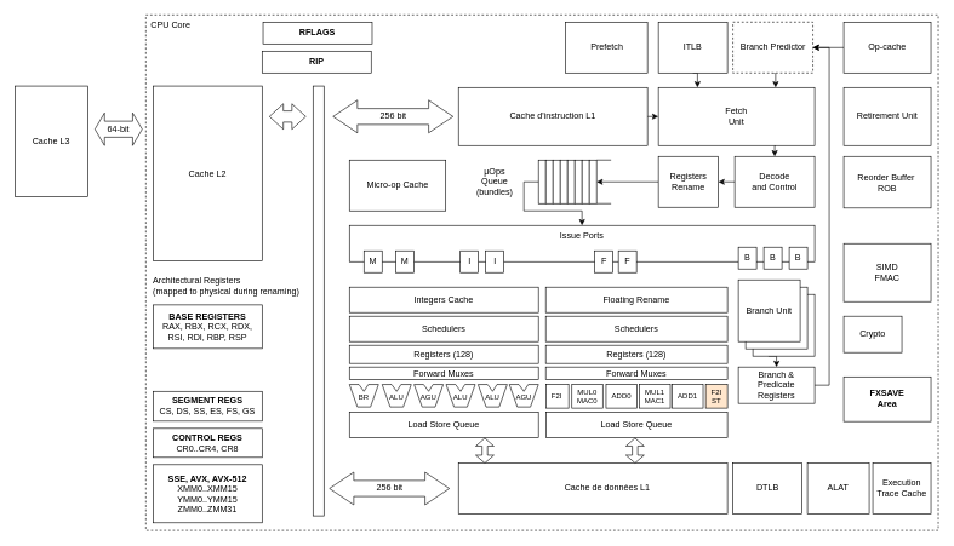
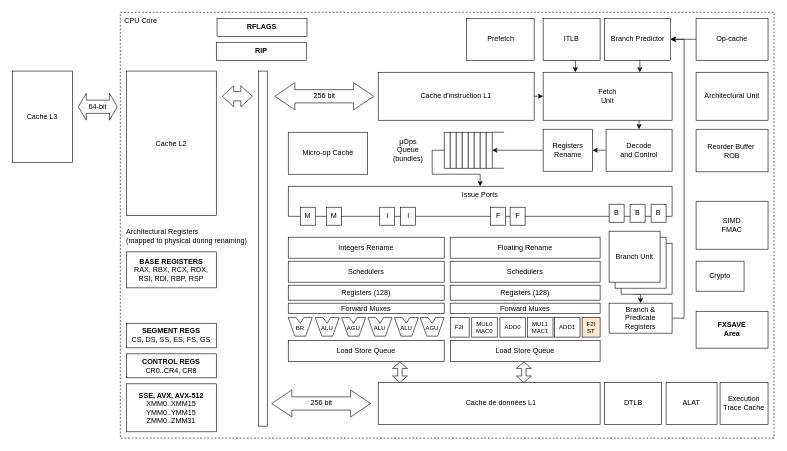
  <mxCell id="0" />
  <mxCell id="1" parent="0" />
  <mxCell id="2" value="CPU Core" style="rounded=0;whiteSpace=wrap;html=1;fillColor=none;dashed=1;align=left;verticalAlign=top;spacingLeft=5;" parent="1" vertex="1"><mxGeometry x="200" y="20" width="1090" height="710" as="geometry" /></mxCell>
  <mxCell id="3" style="edgeStyle=orthogonalEdgeStyle;rounded=0;orthogonalLoop=1;jettySize=auto;html=1;exitX=0.25;exitY=1;exitDx=0;exitDy=0;entryX=0.5;entryY=0;entryDx=0;entryDy=0;" parent="1" source="4" target="30" edge="1"><mxGeometry relative="1" as="geometry" /></mxCell>
  <mxCell id="4" value="Branch Unit" style="rounded=0;whiteSpace=wrap;html=1;" parent="1" vertex="1"><mxGeometry x="1035" y="405" width="85" height="85" as="geometry" /></mxCell>
  <mxCell id="5" value="Branch Unit" style="rounded=0;whiteSpace=wrap;html=1;" parent="1" vertex="1"><mxGeometry x="1025" y="395" width="85" height="85" as="geometry" /></mxCell>
  <mxCell id="6" value="&lt;b&gt;BASE REGISTERS&lt;/b&gt;&lt;br&gt;RAX, RBX, RCX, RDX, &lt;br&gt;RSI, RDI, RBP, RSP" style="rounded=0;whiteSpace=wrap;html=1;" parent="1" vertex="1"><mxGeometry x="210" y="419.5" width="150" height="60" as="geometry" /></mxCell>
  <mxCell id="7" value="&lt;b&gt;SEGMENT REGS&lt;/b&gt;&lt;br&gt;CS, DS, SS, ES, FS, GS" style="rounded=0;whiteSpace=wrap;html=1;" parent="1" vertex="1"><mxGeometry x="210" y="538.5" width="150" height="41" as="geometry" /></mxCell>
  <mxCell id="8" value="&lt;b&gt;CONTROL REGS&lt;/b&gt;&lt;br&gt;CR0..CR4, CR8" style="rounded=0;whiteSpace=wrap;html=1;" parent="1" vertex="1"><mxGeometry x="210" y="589.5" width="150" height="40" as="geometry" /></mxCell>
  <mxCell id="9" value="&lt;b&gt;RIP&lt;br&gt;&lt;/b&gt;" style="rounded=0;whiteSpace=wrap;html=1;" parent="1" vertex="1"><mxGeometry x="360" y="70" width="150" height="30" as="geometry" /></mxCell>
  <mxCell id="10" value="&lt;b&gt;RFLAGS&lt;br&gt;&lt;/b&gt;" style="rounded=0;whiteSpace=wrap;html=1;" parent="1" vertex="1"><mxGeometry x="361.25" y="30" width="150" height="30" as="geometry" /></mxCell>
  <mxCell id="11" value="256 bit" style="shape=doubleArrow;whiteSpace=wrap;html=1;arrowWidth=0.49;arrowSize=0.203;" parent="1" vertex="1"><mxGeometry x="457.5" y="137.5" width="165" height="45" as="geometry" /></mxCell>
  <mxCell id="12" style="edgeStyle=orthogonalEdgeStyle;rounded=0;orthogonalLoop=1;jettySize=auto;html=1;exitX=1;exitY=0.5;exitDx=0;exitDy=0;entryX=0;entryY=0.5;entryDx=0;entryDy=0;" parent="1" source="13" target="18" edge="1"><mxGeometry relative="1" as="geometry" /></mxCell>
  <mxCell id="13" value="Cache d'instruction L1" style="rounded=0;whiteSpace=wrap;html=1;" parent="1" vertex="1"><mxGeometry x="630" y="120" width="260" height="80" as="geometry" /></mxCell>
  <mxCell id="14" value="Cache L2" style="rounded=0;whiteSpace=wrap;html=1;" parent="1" vertex="1"><mxGeometry x="210" y="118" width="150" height="241" as="geometry" /></mxCell>
  <mxCell id="15" value="&lt;blockquote style=&quot;margin: 0 0 0 40px; border: none; padding: 0px;&quot;&gt;Cache de données L1&lt;/blockquote&gt;" style="rounded=0;whiteSpace=wrap;html=1;" parent="1" vertex="1"><mxGeometry x="630" y="637.28" width="370" height="70" as="geometry" /></mxCell>
  <mxCell id="16" value="ALAT" style="rounded=0;whiteSpace=wrap;html=1;" parent="1" vertex="1"><mxGeometry x="1110" y="637.28" width="85" height="70" as="geometry" /></mxCell>
  <mxCell id="17" style="edgeStyle=orthogonalEdgeStyle;rounded=0;orthogonalLoop=1;jettySize=auto;html=1;exitX=0.75;exitY=1;exitDx=0;exitDy=0;entryX=0.5;entryY=0;entryDx=0;entryDy=0;" parent="1" source="18" target="28" edge="1"><mxGeometry relative="1" as="geometry" /></mxCell>
  <mxCell id="18" value="Fetch&lt;br&gt;Unit" style="rounded=0;whiteSpace=wrap;html=1;" parent="1" vertex="1"><mxGeometry x="905" y="120" width="215" height="80" as="geometry" /></mxCell>
  <mxCell id="19" style="edgeStyle=orthogonalEdgeStyle;rounded=0;orthogonalLoop=1;jettySize=auto;html=1;exitX=0.5;exitY=1;exitDx=0;exitDy=0;entryX=0.75;entryY=0;entryDx=0;entryDy=0;" parent="1" source="20" target="18" edge="1"><mxGeometry relative="1" as="geometry" /></mxCell>
- <mxCell id="20" value="Branch Predictor" style="rounded=0;whiteSpace=wrap;html=1;dashed=1;" parent="1" vertex="1"><mxGeometry x="1007.5" y="30" width="110" height="70" as="geometry" /></mxCell>
+ <mxCell id="20" value="Branch Predictor" style="rounded=0;whiteSpace=wrap;html=1;" parent="1" vertex="1"><mxGeometry x="1007.5" y="30" width="110" height="70" as="geometry" /></mxCell>
  <mxCell id="21" value="Cache L3" style="rounded=0;whiteSpace=wrap;html=1;" parent="1" vertex="1"><mxGeometry x="20" y="118" width="100" height="152.5" as="geometry" /></mxCell>
  <mxCell id="22" value="Branch Unit" style="rounded=0;whiteSpace=wrap;html=1;" parent="1" vertex="1"><mxGeometry x="1015" y="385" width="85" height="85" as="geometry" /></mxCell>
  <mxCell id="23" value="Issue Ports" style="rounded=0;whiteSpace=wrap;html=1;verticalAlign=top;" parent="1" vertex="1"><mxGeometry x="480" y="310" width="640" height="50" as="geometry" /></mxCell>
  <mxCell id="24" style="edgeStyle=orthogonalEdgeStyle;rounded=0;orthogonalLoop=1;jettySize=auto;html=1;exitX=0.5;exitY=1;exitDx=0;exitDy=0;entryX=0.25;entryY=0;entryDx=0;entryDy=0;" parent="1" source="25" target="18" edge="1"><mxGeometry relative="1" as="geometry" /></mxCell>
  <mxCell id="25" value="ITLB" style="rounded=0;whiteSpace=wrap;html=1;" parent="1" vertex="1"><mxGeometry x="905" y="30" width="95" height="70" as="geometry" /></mxCell>
  <mxCell id="26" style="edgeStyle=orthogonalEdgeStyle;rounded=0;orthogonalLoop=1;jettySize=auto;html=1;exitX=0;exitY=0.5;exitDx=0;exitDy=0;entryX=1;entryY=0.5;entryDx=0;entryDy=0;" parent="1" source="54" target="50" edge="1"><mxGeometry relative="1" as="geometry" /></mxCell>
  <mxCell id="27" style="edgeStyle=orthogonalEdgeStyle;rounded=0;orthogonalLoop=1;jettySize=auto;html=1;exitX=0;exitY=0.5;exitDx=0;exitDy=0;entryX=1;entryY=0.5;entryDx=0;entryDy=0;" parent="1" source="28" target="54" edge="1"><mxGeometry relative="1" as="geometry" /></mxCell>
  <mxCell id="28" value="Decode&lt;br&gt;and Control" style="rounded=0;whiteSpace=wrap;html=1;" parent="1" vertex="1"><mxGeometry x="1010" y="215" width="110" height="70" as="geometry" /></mxCell>
  <mxCell id="29" style="edgeStyle=orthogonalEdgeStyle;rounded=0;orthogonalLoop=1;jettySize=auto;html=1;exitX=1;exitY=0.5;exitDx=0;exitDy=0;entryX=1;entryY=0.5;entryDx=0;entryDy=0;" parent="1" source="30" target="20" edge="1"><mxGeometry relative="1" as="geometry" /></mxCell>
  <mxCell id="30" value="Branch &amp;amp; Predicate&lt;br&gt;Registers" style="rounded=0;whiteSpace=wrap;html=1;" parent="1" vertex="1"><mxGeometry x="1015" y="505" width="105" height="50" as="geometry" /></mxCell>
  <mxCell id="31" value="B" style="rounded=0;whiteSpace=wrap;html=1;" parent="1" vertex="1"><mxGeometry x="1015" y="340" width="25" height="30" as="geometry" /></mxCell>
  <mxCell id="32" value="B" style="rounded=0;whiteSpace=wrap;html=1;" parent="1" vertex="1"><mxGeometry x="1050" y="340" width="25" height="30" as="geometry" /></mxCell>
  <mxCell id="33" value="B" style="rounded=0;whiteSpace=wrap;html=1;" parent="1" vertex="1"><mxGeometry x="1085" y="340" width="25" height="30" as="geometry" /></mxCell>
  <mxCell id="34" value="M" style="rounded=0;whiteSpace=wrap;html=1;" parent="1" vertex="1"><mxGeometry x="500" y="345" width="25" height="30" as="geometry" /></mxCell>
  <mxCell id="35" value="M" style="rounded=0;whiteSpace=wrap;html=1;" parent="1" vertex="1"><mxGeometry x="544" y="345" width="25" height="30" as="geometry" /></mxCell>
  <mxCell id="36" value="I" style="rounded=0;whiteSpace=wrap;html=1;" parent="1" vertex="1"><mxGeometry x="632.5" y="345" width="25" height="30" as="geometry" /></mxCell>
  <mxCell id="37" value="I" style="rounded=0;whiteSpace=wrap;html=1;" parent="1" vertex="1"><mxGeometry x="667.5" y="345" width="25" height="30" as="geometry" /></mxCell>
  <mxCell id="38" value="F" style="rounded=0;whiteSpace=wrap;html=1;" parent="1" vertex="1"><mxGeometry x="817.5" y="345" width="25" height="30" as="geometry" /></mxCell>
  <mxCell id="39" value="F" style="rounded=0;whiteSpace=wrap;html=1;" parent="1" vertex="1"><mxGeometry x="850" y="345" width="25" height="30" as="geometry" /></mxCell>
  <mxCell id="40" value="64-bit" style="shape=doubleArrow;whiteSpace=wrap;html=1;arrowWidth=0.49;arrowSize=0.203;" parent="1" vertex="1"><mxGeometry x="130" y="155" width="65" height="45" as="geometry" /></mxCell>
  <mxCell id="41" value="&lt;b&gt;FXSAVE&lt;br&gt;Area&lt;br&gt;&lt;/b&gt;" style="rounded=0;whiteSpace=wrap;html=1;" parent="1" vertex="1"><mxGeometry x="1160" y="518.5" width="120" height="61.5" as="geometry" /></mxCell>
  <mxCell id="42" value="" style="group" parent="1" vertex="1" connectable="0"><mxGeometry x="740" y="220" width="80" height="60" as="geometry" /></mxCell>
  <mxCell id="43" value="" style="rounded=0;whiteSpace=wrap;html=1;" parent="42" vertex="1"><mxGeometry width="10" height="60" as="geometry" /></mxCell>
  <mxCell id="44" value="" style="rounded=0;whiteSpace=wrap;html=1;" parent="42" vertex="1"><mxGeometry x="10" width="10" height="60" as="geometry" /></mxCell>
  <mxCell id="45" value="" style="rounded=0;whiteSpace=wrap;html=1;" parent="42" vertex="1"><mxGeometry x="20" width="10" height="60" as="geometry" /></mxCell>
  <mxCell id="46" value="" style="rounded=0;whiteSpace=wrap;html=1;" parent="42" vertex="1"><mxGeometry x="30" width="10" height="60" as="geometry" /></mxCell>
  <mxCell id="47" value="" style="rounded=0;whiteSpace=wrap;html=1;" parent="42" vertex="1"><mxGeometry x="40" width="10" height="60" as="geometry" /></mxCell>
  <mxCell id="48" value="" style="rounded=0;whiteSpace=wrap;html=1;" parent="42" vertex="1"><mxGeometry x="50" width="10" height="60" as="geometry" /></mxCell>
  <mxCell id="49" value="" style="rounded=0;whiteSpace=wrap;html=1;" parent="42" vertex="1"><mxGeometry x="60" width="10" height="60" as="geometry" /></mxCell>
  <mxCell id="50" value="" style="rounded=0;whiteSpace=wrap;html=1;" parent="42" vertex="1"><mxGeometry x="70" width="10" height="60" as="geometry" /></mxCell>
  <mxCell id="51" value="" style="endArrow=none;html=1;rounded=0;entryX=1;entryY=0;entryDx=0;entryDy=0;" parent="1" target="50" edge="1"><mxGeometry width="50" height="50" relative="1" as="geometry"><mxPoint x="840" y="220" as="sourcePoint" /><mxPoint x="920" y="290" as="targetPoint" /></mxGeometry></mxCell>
  <mxCell id="52" value="" style="endArrow=none;html=1;rounded=0;entryX=1;entryY=0;entryDx=0;entryDy=0;" parent="1" edge="1"><mxGeometry width="50" height="50" relative="1" as="geometry"><mxPoint x="840" y="280" as="sourcePoint" /><mxPoint x="820" y="280" as="targetPoint" /></mxGeometry></mxCell>
  <mxCell id="53" value="µOps Queue&lt;br&gt;(bundles)" style="text;strokeColor=none;align=center;fillColor=none;html=1;verticalAlign=middle;whiteSpace=wrap;rounded=0;" parent="1" vertex="1"><mxGeometry x="650" y="220" width="60" height="60" as="geometry" /></mxCell>
  <mxCell id="54" value="Registers&lt;br&gt;Rename" style="rounded=0;whiteSpace=wrap;html=1;" parent="1" vertex="1"><mxGeometry x="905" y="215" width="82.5" height="70" as="geometry" /></mxCell>
  <mxCell id="55" style="edgeStyle=orthogonalEdgeStyle;rounded=0;orthogonalLoop=1;jettySize=auto;html=1;exitX=0;exitY=0.5;exitDx=0;exitDy=0;entryX=0.5;entryY=0;entryDx=0;entryDy=0;" parent="1" source="43" target="23" edge="1"><mxGeometry relative="1" as="geometry"><Array as="points"><mxPoint x="720" y="250" /><mxPoint x="720" y="290" /><mxPoint x="800" y="290" /></Array></mxGeometry></mxCell>
  <mxCell id="56" style="edgeStyle=orthogonalEdgeStyle;rounded=0;orthogonalLoop=1;jettySize=auto;html=1;exitX=0;exitY=0.5;exitDx=0;exitDy=0;entryX=1;entryY=0.5;entryDx=0;entryDy=0;" parent="1" source="57" target="20" edge="1"><mxGeometry relative="1" as="geometry" /></mxCell>
  <mxCell id="57" value="Op-cache" style="rounded=0;whiteSpace=wrap;html=1;" parent="1" vertex="1"><mxGeometry x="1160" y="30" width="120" height="70" as="geometry" /></mxCell>
- <mxCell id="58" value="Integers Cache" style="rounded=0;whiteSpace=wrap;html=1;" parent="1" vertex="1"><mxGeometry x="480" y="395" width="260" height="35" as="geometry" /></mxCell>
+ <mxCell id="58" value="Integers Rename" style="rounded=0;whiteSpace=wrap;html=1;" parent="1" vertex="1"><mxGeometry x="480" y="395" width="260" height="35" as="geometry" /></mxCell>
  <mxCell id="59" value="Schedulers" style="rounded=0;whiteSpace=wrap;html=1;" parent="1" vertex="1"><mxGeometry x="480" y="435" width="260" height="35" as="geometry" /></mxCell>
  <mxCell id="60" value="Registers (128)" style="rounded=0;whiteSpace=wrap;html=1;" parent="1" vertex="1"><mxGeometry x="480" y="475" width="260" height="25" as="geometry" /></mxCell>
  <mxCell id="61" value="Forward Muxes" style="rounded=0;whiteSpace=wrap;html=1;" parent="1" vertex="1"><mxGeometry x="480" y="505" width="260" height="17.5" as="geometry" /></mxCell>
  <mxCell id="62" value="Load Store Queue" style="rounded=0;whiteSpace=wrap;html=1;" parent="1" vertex="1"><mxGeometry x="480" y="567.5" width="260" height="35" as="geometry" /></mxCell>
  <mxCell id="63" value="256 bit" style="shape=doubleArrow;whiteSpace=wrap;html=1;arrowWidth=0.49;arrowSize=0.203;" parent="1" vertex="1"><mxGeometry x="452.5" y="649.78" width="165" height="45" as="geometry" /></mxCell>
  <mxCell id="64" value="MUL0&lt;br style=&quot;font-size: 10px;&quot;&gt;MAC0" style="rounded=0;whiteSpace=wrap;html=1;fontSize=10;" parent="1" vertex="1"><mxGeometry x="786" y="529" width="42.5" height="32.59" as="geometry" /></mxCell>
  <mxCell id="65" value="Floating Rename" style="rounded=0;whiteSpace=wrap;html=1;" parent="1" vertex="1"><mxGeometry x="750" y="395" width="250" height="35" as="geometry" /></mxCell>
  <mxCell id="66" value="Schedulers" style="rounded=0;whiteSpace=wrap;html=1;" parent="1" vertex="1"><mxGeometry x="750" y="435" width="250" height="35" as="geometry" /></mxCell>
  <mxCell id="67" value="Registers (128)" style="rounded=0;whiteSpace=wrap;html=1;" parent="1" vertex="1"><mxGeometry x="750" y="475" width="250" height="25" as="geometry" /></mxCell>
  <mxCell id="68" value="Forward Muxes" style="rounded=0;whiteSpace=wrap;html=1;" parent="1" vertex="1"><mxGeometry x="750" y="505" width="250" height="17.5" as="geometry" /></mxCell>
  <mxCell id="69" value="ADD0" style="rounded=0;whiteSpace=wrap;html=1;fontSize=10;" parent="1" vertex="1"><mxGeometry x="833" y="529" width="42.5" height="32.59" as="geometry" /></mxCell>
  <mxCell id="70" value="MUL1&lt;br style=&quot;font-size: 10px;&quot;&gt;MAC1" style="rounded=0;whiteSpace=wrap;html=1;fontSize=10;" parent="1" vertex="1"><mxGeometry x="879" y="529" width="42.5" height="32.59" as="geometry" /></mxCell>
  <mxCell id="71" value="ADD1" style="rounded=0;whiteSpace=wrap;html=1;fontSize=10;" parent="1" vertex="1"><mxGeometry x="924" y="529" width="42.5" height="32.59" as="geometry" /></mxCell>
  <mxCell id="72" value="F2I&lt;br style=&quot;font-size: 10px;&quot;&gt;ST" style="rounded=0;whiteSpace=wrap;html=1;fontSize=10;fillColor=#ffe6cc;" parent="1" vertex="1"><mxGeometry x="970" y="529" width="30" height="32.59" as="geometry" /></mxCell>
  <mxCell id="73" value="F2I" style="rounded=0;whiteSpace=wrap;html=1;fontSize=10;" parent="1" vertex="1"><mxGeometry x="750.38" y="529" width="31.25" height="32.59" as="geometry" /></mxCell>
  <mxCell id="74" value="Load Store Queue" style="rounded=0;whiteSpace=wrap;html=1;" parent="1" vertex="1"><mxGeometry x="750.38" y="567.5" width="249.62" height="35" as="geometry" /></mxCell>
  <mxCell id="75" value="" style="group" parent="1" vertex="1" connectable="0"><mxGeometry x="700" y="529" width="40" height="31" as="geometry" /></mxCell>
  <mxCell id="76" value="" style="endArrow=none;html=1;rounded=0;" parent="75" edge="1"><mxGeometry width="50" height="50" relative="1" as="geometry"><mxPoint as="sourcePoint" /><mxPoint as="targetPoint" /><Array as="points"><mxPoint x="11" y="31" /><mxPoint x="29" y="31" /><mxPoint x="40" /><mxPoint x="26" /><mxPoint x="20" y="9.538" /><mxPoint x="13" /></Array></mxGeometry></mxCell>
  <mxCell id="77" value="AGU" style="text;strokeColor=none;align=center;fillColor=none;html=1;verticalAlign=middle;whiteSpace=wrap;rounded=0;fontSize=10;" parent="75" vertex="1"><mxGeometry y="5.962" width="40" height="23.846" as="geometry" /></mxCell>
  <mxCell id="78" value="" style="group" parent="1" vertex="1" connectable="0"><mxGeometry x="657" y="529" width="40" height="31" as="geometry" /></mxCell>
  <mxCell id="79" value="" style="endArrow=none;html=1;rounded=0;" parent="78" edge="1"><mxGeometry width="50" height="50" relative="1" as="geometry"><mxPoint as="sourcePoint" /><mxPoint as="targetPoint" /><Array as="points"><mxPoint x="11" y="31" /><mxPoint x="29" y="31" /><mxPoint x="40" /><mxPoint x="26" /><mxPoint x="20" y="9.538" /><mxPoint x="13" /></Array></mxGeometry></mxCell>
  <mxCell id="80" value="ALU" style="text;strokeColor=none;align=center;fillColor=none;html=1;verticalAlign=middle;whiteSpace=wrap;rounded=0;fontSize=10;" parent="78" vertex="1"><mxGeometry y="5.962" width="40" height="23.846" as="geometry" /></mxCell>
  <mxCell id="81" value="" style="group" parent="1" vertex="1" connectable="0"><mxGeometry x="613" y="529" width="40" height="31" as="geometry" /></mxCell>
  <mxCell id="82" value="" style="endArrow=none;html=1;rounded=0;" parent="81" edge="1"><mxGeometry width="50" height="50" relative="1" as="geometry"><mxPoint as="sourcePoint" /><mxPoint as="targetPoint" /><Array as="points"><mxPoint x="11" y="31" /><mxPoint x="29" y="31" /><mxPoint x="40" /><mxPoint x="26" /><mxPoint x="20" y="9.538" /><mxPoint x="13" /></Array></mxGeometry></mxCell>
  <mxCell id="83" value="ALU" style="text;strokeColor=none;align=center;fillColor=none;html=1;verticalAlign=middle;whiteSpace=wrap;rounded=0;fontSize=10;" parent="81" vertex="1"><mxGeometry y="5.962" width="40" height="23.846" as="geometry" /></mxCell>
  <mxCell id="84" value="" style="group" parent="1" vertex="1" connectable="0"><mxGeometry x="569" y="529" width="40" height="31" as="geometry" /></mxCell>
  <mxCell id="85" value="" style="endArrow=none;html=1;rounded=0;" parent="84" edge="1"><mxGeometry width="50" height="50" relative="1" as="geometry"><mxPoint as="sourcePoint" /><mxPoint as="targetPoint" /><Array as="points"><mxPoint x="11" y="31" /><mxPoint x="29" y="31" /><mxPoint x="40" /><mxPoint x="26" /><mxPoint x="20" y="9.538" /><mxPoint x="13" /></Array></mxGeometry></mxCell>
  <mxCell id="86" value="AGU" style="text;strokeColor=none;align=center;fillColor=none;html=1;verticalAlign=middle;whiteSpace=wrap;rounded=0;fontSize=10;" parent="84" vertex="1"><mxGeometry y="5.962" width="40" height="23.846" as="geometry" /></mxCell>
  <mxCell id="87" value="" style="group" parent="1" vertex="1" connectable="0"><mxGeometry x="525" y="529" width="40" height="31" as="geometry" /></mxCell>
  <mxCell id="88" value="" style="endArrow=none;html=1;rounded=0;" parent="87" edge="1"><mxGeometry width="50" height="50" relative="1" as="geometry"><mxPoint as="sourcePoint" /><mxPoint as="targetPoint" /><Array as="points"><mxPoint x="11" y="31" /><mxPoint x="29" y="31" /><mxPoint x="40" /><mxPoint x="26" /><mxPoint x="20" y="9.538" /><mxPoint x="13" /></Array></mxGeometry></mxCell>
  <mxCell id="89" value="ALU" style="text;strokeColor=none;align=center;fillColor=none;html=1;verticalAlign=middle;whiteSpace=wrap;rounded=0;fontSize=10;" parent="87" vertex="1"><mxGeometry y="5.962" width="40" height="23.846" as="geometry" /></mxCell>
  <mxCell id="90" value="" style="group" parent="1" vertex="1" connectable="0"><mxGeometry x="480" y="529" width="40" height="31" as="geometry" /></mxCell>
  <mxCell id="91" value="" style="endArrow=none;html=1;rounded=0;" parent="90" edge="1"><mxGeometry width="50" height="50" relative="1" as="geometry"><mxPoint as="sourcePoint" /><mxPoint as="targetPoint" /><Array as="points"><mxPoint x="11" y="31" /><mxPoint x="29" y="31" /><mxPoint x="40" /><mxPoint x="26" /><mxPoint x="20" y="9.538" /><mxPoint x="13" /></Array></mxGeometry></mxCell>
  <mxCell id="92" value="BR" style="text;strokeColor=none;align=center;fillColor=none;html=1;verticalAlign=middle;whiteSpace=wrap;rounded=0;fontSize=10;" parent="90" vertex="1"><mxGeometry y="5.962" width="40" height="23.846" as="geometry" /></mxCell>
  <mxCell id="93" value="DTLB" style="rounded=0;whiteSpace=wrap;html=1;" parent="1" vertex="1"><mxGeometry x="1007.5" y="637.28" width="95" height="70" as="geometry" /></mxCell>
  <mxCell id="94" value="Reorder Buffer&amp;nbsp;&lt;br&gt;ROB" style="rounded=0;whiteSpace=wrap;html=1;" parent="1" vertex="1"><mxGeometry x="1160" y="215" width="120" height="71" as="geometry" /></mxCell>
  <mxCell id="95" value="Micro-op Cache" style="rounded=0;whiteSpace=wrap;html=1;" parent="1" vertex="1"><mxGeometry x="480" y="220" width="132.5" height="70" as="geometry" /></mxCell>
- <mxCell id="96" value="Retirement Unit" style="rounded=0;whiteSpace=wrap;html=1;" parent="1" vertex="1"><mxGeometry x="1160" y="120" width="120" height="80" as="geometry" /></mxCell>
+ <mxCell id="96" value="Architectural Unit" style="rounded=0;whiteSpace=wrap;html=1;" parent="1" vertex="1"><mxGeometry x="1160" y="120" width="120" height="80" as="geometry" /></mxCell>
  <mxCell id="97" value="SIMD&lt;br&gt;FMAC" style="rounded=0;whiteSpace=wrap;html=1;" parent="1" vertex="1"><mxGeometry x="1160" y="335" width="120" height="80" as="geometry" /></mxCell>
  <mxCell id="98" value="Crypto" style="rounded=0;whiteSpace=wrap;html=1;" parent="1" vertex="1"><mxGeometry x="1160" y="435" width="80" height="50" as="geometry" /></mxCell>
  <mxCell id="99" value="&lt;b&gt;SSE, AVX, AVX-512&lt;/b&gt;&lt;br&gt;XMM0..XMM15&lt;br&gt;YMM0..YMM15&lt;br&gt;ZMM0..ZMM31" style="rounded=0;whiteSpace=wrap;html=1;" parent="1" vertex="1"><mxGeometry x="210" y="639.5" width="150" height="80" as="geometry" /></mxCell>
  <mxCell id="100" value="Prefetch" style="rounded=0;whiteSpace=wrap;html=1;" parent="1" vertex="1"><mxGeometry x="777.5" y="30" width="112.5" height="70" as="geometry" /></mxCell>
  <mxCell id="101" value="" style="rounded=0;whiteSpace=wrap;html=1;" parent="1" vertex="1"><mxGeometry x="430" y="118" width="15" height="592" as="geometry" /></mxCell>
  <mxCell id="102" value="" style="shape=doubleArrow;whiteSpace=wrap;html=1;arrowWidth=0.44;arrowSize=0.381;" parent="1" vertex="1"><mxGeometry x="370" y="142.5" width="50" height="35" as="geometry" /></mxCell>
  <mxCell id="103" value="Execution Trace Cache" style="rounded=0;whiteSpace=wrap;html=1;" parent="1" vertex="1"><mxGeometry x="1200" y="637" width="80" height="70.28" as="geometry" /></mxCell>
  <mxCell id="104" value="Architectural Registers&lt;br&gt;(mapped to physical during renaming)" style="text;strokeColor=none;align=left;fillColor=none;html=1;verticalAlign=middle;whiteSpace=wrap;rounded=0;" vertex="1" parent="1"><mxGeometry x="208" y="372" width="209" height="43" as="geometry" /></mxCell>
  <mxCell id="105" style="edgeStyle=orthogonalEdgeStyle;rounded=0;orthogonalLoop=1;jettySize=auto;html=1;exitX=0.5;exitY=1;exitDx=0;exitDy=0;" edge="1" parent="1" source="94" target="94"><mxGeometry relative="1" as="geometry" /></mxCell>
  <mxCell id="106" value="" style="shape=doubleArrow;whiteSpace=wrap;html=1;arrowWidth=0.3;arrowSize=0.317;rotation=90;" vertex="1" parent="1"><mxGeometry x="649.13" y="607.63" width="34.25" height="25" as="geometry" /></mxCell>
  <mxCell id="107" value="" style="shape=doubleArrow;whiteSpace=wrap;html=1;arrowWidth=0.3;arrowSize=0.317;rotation=90;" vertex="1" parent="1"><mxGeometry x="855.75" y="607.63" width="34.25" height="25" as="geometry" /></mxCell>
